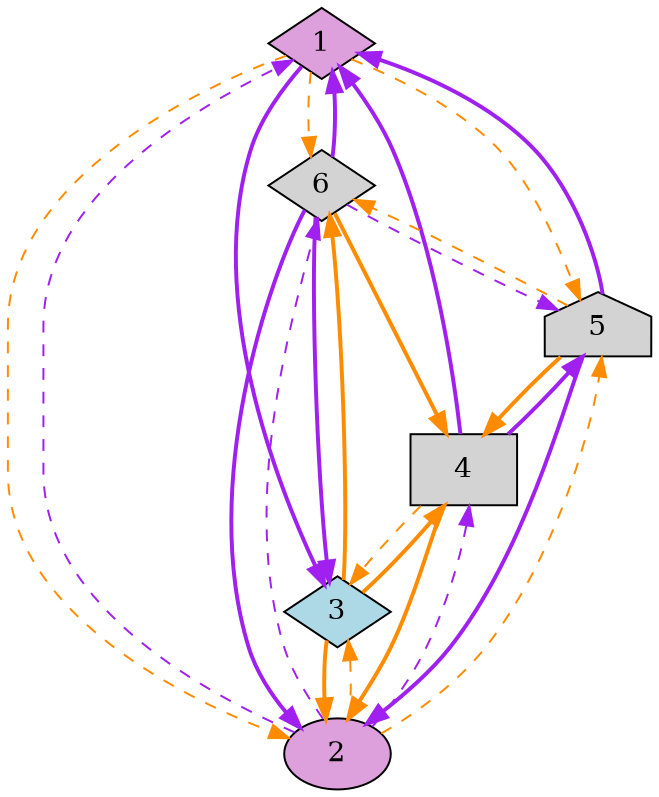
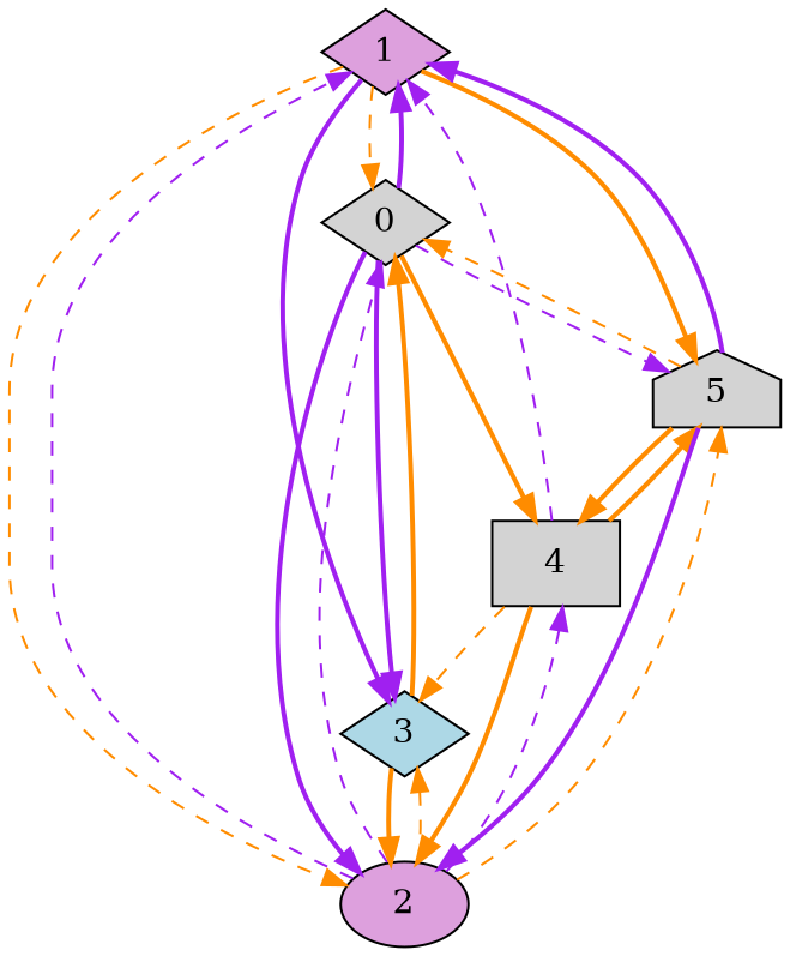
  strict digraph {
    node [fillcolor=lightgrey shape=diamond style=filled]
    edge [color=darkorange style=bold weight=5]
    1 [fillcolor=plum]
-   0 [label=6]
+   0
    2 [fillcolor=plum shape=ellipse]
    3 [fillcolor=lightblue]
    4 [shape=box]
    5 [shape=house]
    1 -> 0 [style=dashed]
    1 -> 2 [style=dashed]
    1 -> 3 [color=purple weight=3]
-   1 -> 5 [style=dashed]
+   1 -> 5
    0 -> 1 [color=purple]
    0 -> 2 [color=purple weight=4]
    0 -> 3 [color=purple]
    0 -> 4 [weight=4]
    0 -> 5 [color=purple style=dashed weight=4]
    2 -> 1 [color=purple style=dashed weight=3]
    2 -> 0 [color=purple style=dashed]
    2 -> 3 [style=dashed]
    2 -> 4 [color=purple style=dashed weight=3]
    2 -> 5 [style=dashed weight=3]
    3 -> 0 [weight=3]
    3 -> 2
-   3 -> 4
-   4 -> 1 [color=purple weight=3]
+   4 -> 1 [color=purple style=dashed weight=3]
    4 -> 2 [weight=4]
    4 -> 3 [style=dashed weight=3]
-   4 -> 5 [color=purple weight=3]
+   4 -> 5 [weight=3]
    5 -> 1 [color=purple weight=3]
    5 -> 0 [style=dashed]
    5 -> 2 [color=purple]
    5 -> 4 [weight=3]
  }
